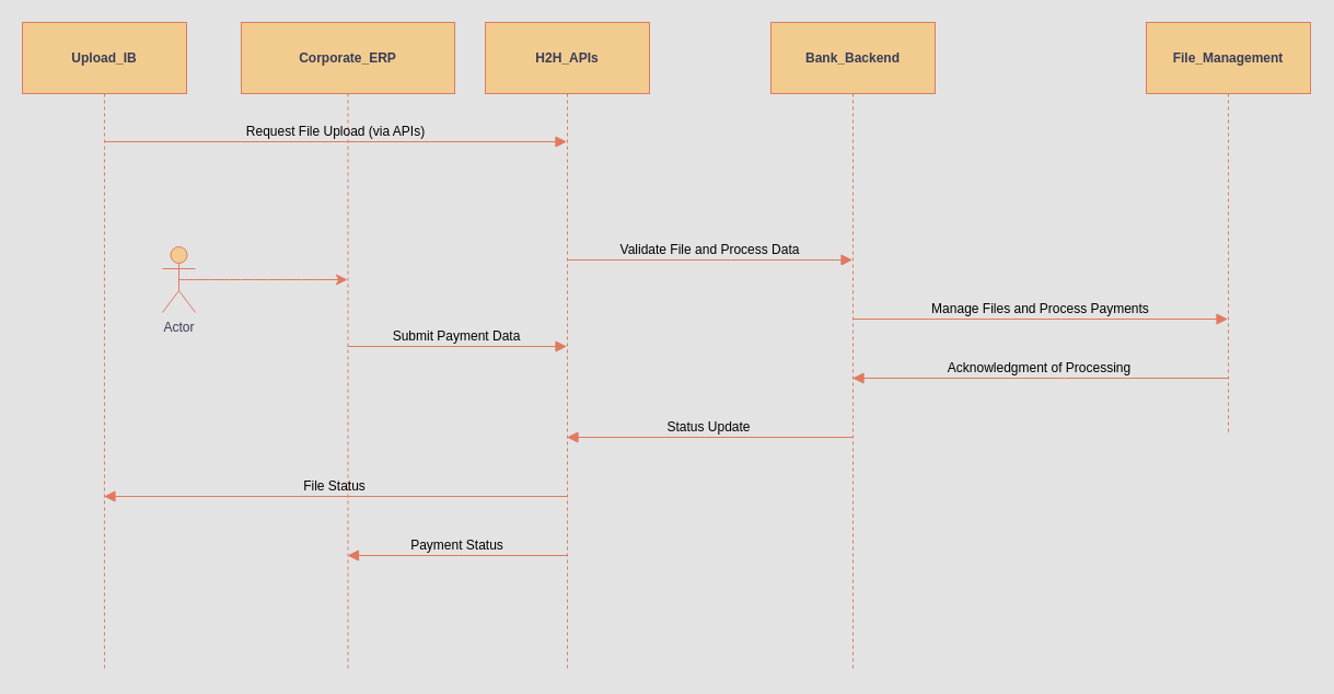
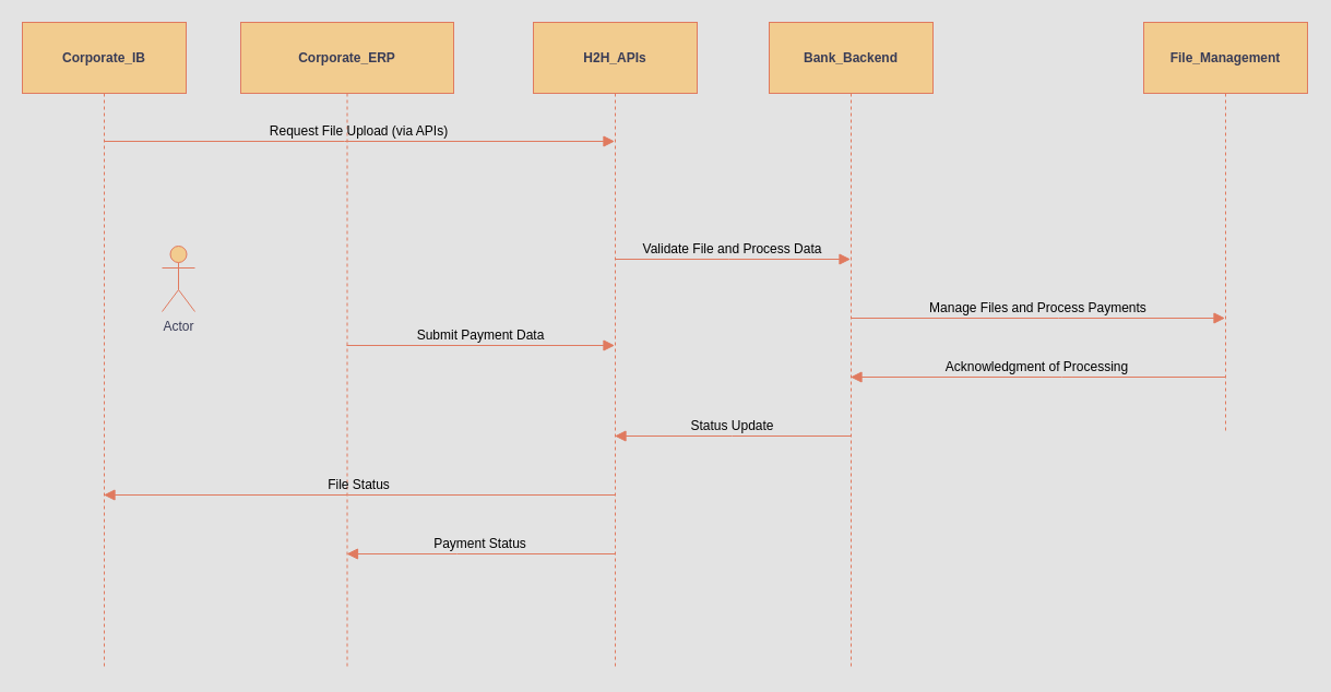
  <mxCell id="0" />
  <mxCell id="1" parent="0" />
- <mxCell id="2" value="Upload_IB" style="shape=umlLifeline;perimeter=lifelinePerimeter;whiteSpace=wrap;container=1;dropTarget=0;collapsible=0;recursiveResize=0;outlineConnect=0;portConstraint=eastwest;newEdgeStyle={&quot;edgeStyle&quot;:&quot;elbowEdgeStyle&quot;,&quot;elbow&quot;:&quot;vertical&quot;,&quot;curved&quot;:0,&quot;rounded&quot;:0};size=65;labelBackgroundColor=none;fillColor=#F2CC8F;strokeColor=#E07A5F;fontColor=#393C56;fontStyle=1" vertex="1" parent="1"><mxGeometry x="20" y="20" width="150" height="592" as="geometry" /></mxCell>
+ <mxCell id="2" value="Corporate_IB" style="shape=umlLifeline;perimeter=lifelinePerimeter;whiteSpace=wrap;container=1;dropTarget=0;collapsible=0;recursiveResize=0;outlineConnect=0;portConstraint=eastwest;newEdgeStyle={&quot;edgeStyle&quot;:&quot;elbowEdgeStyle&quot;,&quot;elbow&quot;:&quot;vertical&quot;,&quot;curved&quot;:0,&quot;rounded&quot;:0};size=65;labelBackgroundColor=none;fillColor=#F2CC8F;strokeColor=#E07A5F;fontColor=#393C56;fontStyle=1" vertex="1" parent="1"><mxGeometry x="20" y="20" width="150" height="592" as="geometry" /></mxCell>
  <mxCell id="3" value="Corporate_ERP" style="shape=umlLifeline;perimeter=lifelinePerimeter;whiteSpace=wrap;container=1;dropTarget=0;collapsible=0;recursiveResize=0;outlineConnect=0;portConstraint=eastwest;newEdgeStyle={&quot;edgeStyle&quot;:&quot;elbowEdgeStyle&quot;,&quot;elbow&quot;:&quot;vertical&quot;,&quot;curved&quot;:0,&quot;rounded&quot;:0};size=65;labelBackgroundColor=none;fillColor=#F2CC8F;strokeColor=#E07A5F;fontColor=#393C56;fontStyle=1" vertex="1" parent="1"><mxGeometry x="220" y="20" width="195" height="592" as="geometry" /></mxCell>
- <mxCell id="4" value="H2H_APIs" style="shape=umlLifeline;perimeter=lifelinePerimeter;whiteSpace=wrap;container=1;dropTarget=0;collapsible=0;recursiveResize=0;outlineConnect=0;portConstraint=eastwest;newEdgeStyle={&quot;edgeStyle&quot;:&quot;elbowEdgeStyle&quot;,&quot;elbow&quot;:&quot;vertical&quot;,&quot;curved&quot;:0,&quot;rounded&quot;:0};size=65;labelBackgroundColor=none;fillColor=#F2CC8F;strokeColor=#E07A5F;fontColor=#393C56;fontStyle=1" vertex="1" parent="1"><mxGeometry x="443" y="20" width="150" height="592" as="geometry" /></mxCell>
+ <mxCell id="4" value="H2H_APIs" style="shape=umlLifeline;perimeter=lifelinePerimeter;whiteSpace=wrap;container=1;dropTarget=0;collapsible=0;recursiveResize=0;outlineConnect=0;portConstraint=eastwest;newEdgeStyle={&quot;edgeStyle&quot;:&quot;elbowEdgeStyle&quot;,&quot;elbow&quot;:&quot;vertical&quot;,&quot;curved&quot;:0,&quot;rounded&quot;:0};size=65;labelBackgroundColor=none;fillColor=#F2CC8F;strokeColor=#E07A5F;fontColor=#393C56;fontStyle=1" vertex="1" parent="1"><mxGeometry x="488" y="20" width="150" height="592" as="geometry" /></mxCell>
  <mxCell id="5" value="Bank_Backend" style="shape=umlLifeline;perimeter=lifelinePerimeter;whiteSpace=wrap;container=1;dropTarget=0;collapsible=0;recursiveResize=0;outlineConnect=0;portConstraint=eastwest;newEdgeStyle={&quot;edgeStyle&quot;:&quot;elbowEdgeStyle&quot;,&quot;elbow&quot;:&quot;vertical&quot;,&quot;curved&quot;:0,&quot;rounded&quot;:0};size=65;labelBackgroundColor=none;fillColor=#F2CC8F;strokeColor=#E07A5F;fontColor=#393C56;fontStyle=1" vertex="1" parent="1"><mxGeometry x="704" y="20" width="150" height="592" as="geometry" /></mxCell>
  <mxCell id="6" value="File_Management" style="shape=umlLifeline;perimeter=lifelinePerimeter;whiteSpace=wrap;container=1;dropTarget=0;collapsible=0;recursiveResize=0;outlineConnect=0;portConstraint=eastwest;newEdgeStyle={&quot;edgeStyle&quot;:&quot;elbowEdgeStyle&quot;,&quot;elbow&quot;:&quot;vertical&quot;,&quot;curved&quot;:0,&quot;rounded&quot;:0};size=65;labelBackgroundColor=none;fillColor=#F2CC8F;strokeColor=#E07A5F;fontColor=#393C56;fontStyle=1" vertex="1" parent="1"><mxGeometry x="1047" y="20" width="150" height="375" as="geometry" /></mxCell>
  <mxCell id="7" value="Request File Upload (via APIs)" style="verticalAlign=bottom;edgeStyle=elbowEdgeStyle;elbow=vertical;curved=0;rounded=0;endArrow=block;fontSize=12;startSize=8;endSize=8;labelBackgroundColor=none;fontColor=default;strokeColor=#E07A5F;" edge="1" parent="1" source="2" target="4"><mxGeometry relative="1" as="geometry"><Array as="points"><mxPoint x="315" y="129" /></Array></mxGeometry></mxCell>
  <mxCell id="8" value="Submit Payment Data" style="verticalAlign=bottom;edgeStyle=elbowEdgeStyle;elbow=vertical;curved=0;rounded=0;endArrow=block;fontSize=12;startSize=8;endSize=8;labelBackgroundColor=none;fontColor=default;strokeColor=#E07A5F;" edge="1" parent="1" source="3" target="4"><mxGeometry relative="1" as="geometry"><Array as="points"><mxPoint x="415" y="183" /></Array></mxGeometry></mxCell>
  <mxCell id="9" value="Validate File and Process Data" style="verticalAlign=bottom;edgeStyle=elbowEdgeStyle;elbow=vertical;curved=0;rounded=0;endArrow=block;fontSize=12;startSize=8;endSize=8;labelBackgroundColor=none;fontColor=default;strokeColor=#E07A5F;" edge="1" parent="1" source="4" target="5"><mxGeometry relative="1" as="geometry"><Array as="points"><mxPoint x="667" y="237" /></Array></mxGeometry></mxCell>
  <mxCell id="10" value="Manage Files and Process Payments" style="verticalAlign=bottom;edgeStyle=elbowEdgeStyle;elbow=vertical;curved=0;rounded=0;endArrow=block;fontSize=12;startSize=8;endSize=8;labelBackgroundColor=none;fontColor=default;strokeColor=#E07A5F;" edge="1" parent="1" source="5" target="6"><mxGeometry relative="1" as="geometry"><Array as="points"><mxPoint x="969" y="291" /></Array></mxGeometry></mxCell>
  <mxCell id="11" value="Acknowledgment of Processing" style="verticalAlign=bottom;edgeStyle=elbowEdgeStyle;elbow=vertical;curved=0;rounded=0;endArrow=block;fontSize=12;startSize=8;endSize=8;labelBackgroundColor=none;fontColor=default;strokeColor=#E07A5F;" edge="1" parent="1" source="6" target="5"><mxGeometry relative="1" as="geometry"><Array as="points"><mxPoint x="972" y="345" /></Array></mxGeometry></mxCell>
  <mxCell id="12" value="Status Update" style="verticalAlign=bottom;edgeStyle=elbowEdgeStyle;elbow=vertical;curved=0;rounded=0;endArrow=block;fontSize=12;startSize=8;endSize=8;labelBackgroundColor=none;fontColor=default;strokeColor=#E07A5F;" edge="1" parent="1" source="5" target="4"><mxGeometry relative="1" as="geometry"><Array as="points"><mxPoint x="670" y="399" /></Array></mxGeometry></mxCell>
  <mxCell id="13" value="File Status" style="verticalAlign=bottom;edgeStyle=elbowEdgeStyle;elbow=vertical;curved=0;rounded=0;endArrow=block;fontSize=12;startSize=8;endSize=8;labelBackgroundColor=none;fontColor=default;strokeColor=#E07A5F;" edge="1" parent="1" source="4" target="2"><mxGeometry relative="1" as="geometry"><Array as="points"><mxPoint x="318" y="453" /></Array></mxGeometry></mxCell>
  <mxCell id="14" value="Payment Status" style="verticalAlign=bottom;edgeStyle=elbowEdgeStyle;elbow=vertical;curved=0;rounded=0;endArrow=block;fontSize=12;startSize=8;endSize=8;labelBackgroundColor=none;fontColor=default;strokeColor=#E07A5F;" edge="1" parent="1" source="4" target="3"><mxGeometry relative="1" as="geometry"><Array as="points"><mxPoint x="418" y="507" /></Array></mxGeometry></mxCell>
- <mxCell id="15" style="edgeStyle=none;curved=1;rounded=0;orthogonalLoop=1;jettySize=auto;html=1;exitX=0.5;exitY=0.5;exitDx=0;exitDy=0;exitPerimeter=0;strokeColor=#E07A5F;fontSize=12;fontColor=#393C56;startSize=8;endSize=8;fillColor=#F2CC8F;" edge="1" parent="1" source="16" target="3"><mxGeometry relative="1" as="geometry" /></mxCell>
  <mxCell id="16" value="Actor" style="shape=umlActor;verticalLabelPosition=bottom;verticalAlign=top;html=1;outlineConnect=0;strokeColor=#E07A5F;fontColor=#393C56;fillColor=#F2CC8F;" vertex="1" parent="1"><mxGeometry x="148" y="225" width="30" height="60" as="geometry" /></mxCell>
